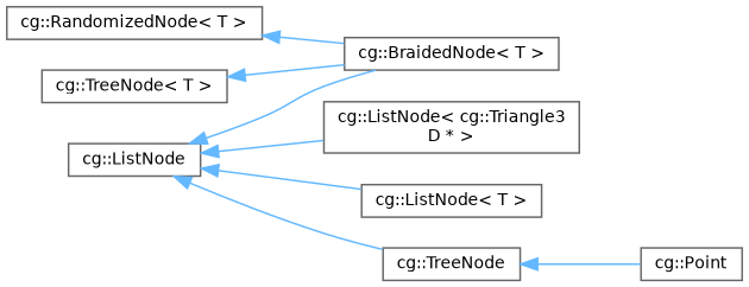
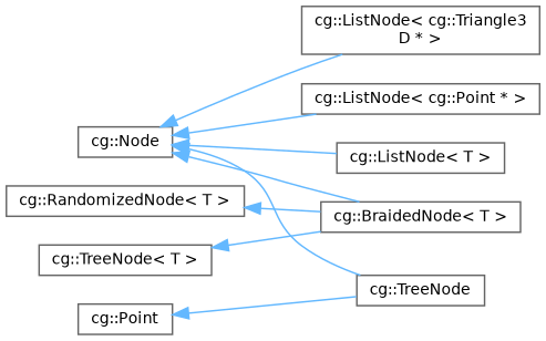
  digraph {
    rankdir=LR
    node [color=grey40 fillcolor=white fontname=Helvetica fontsize=10 shape=box style=filled]
    edge [color=steelblue1 dir=back fontname=Helvetica fontsize=10 labelfontname=Helvetica labelfontsize=10 style=solid]
-   n1 [height=0.2 label="cg::ListNode" width=0.4]
+   n1 [height=0.2 label="cg::Node" width=0.4]
    n2 [height=0.2 label="cg::ListNode\< cg::Triangle3\lD * \>" width=0.4]
+   n3 [height=0.2 label="cg::ListNode\< cg::Point * \>" width=0.4]
    n4 [height=0.2 label="cg::BraidedNode\< T \>" width=0.4]
    n5 [height=0.2 label="cg::ListNode\< T \>" width=0.4]
    n6 [height=0.2 label="cg::TreeNode" width=0.4]
    n7 [height=0.2 label="cg::RandomizedNode\< T \>" width=0.4]
    n8 [height=0.2 label="cg::Point" width=0.4]
    n9 [height=0.2 label="cg::TreeNode\< T \>" width=0.4]
    n1 -> n2
+   n1 -> n3
    n1 -> n4
    n1 -> n5
    n1 -> n6
    n7 -> n4
-   n6 -> n8
+   n8 -> n6
    n9 -> n4
  }
